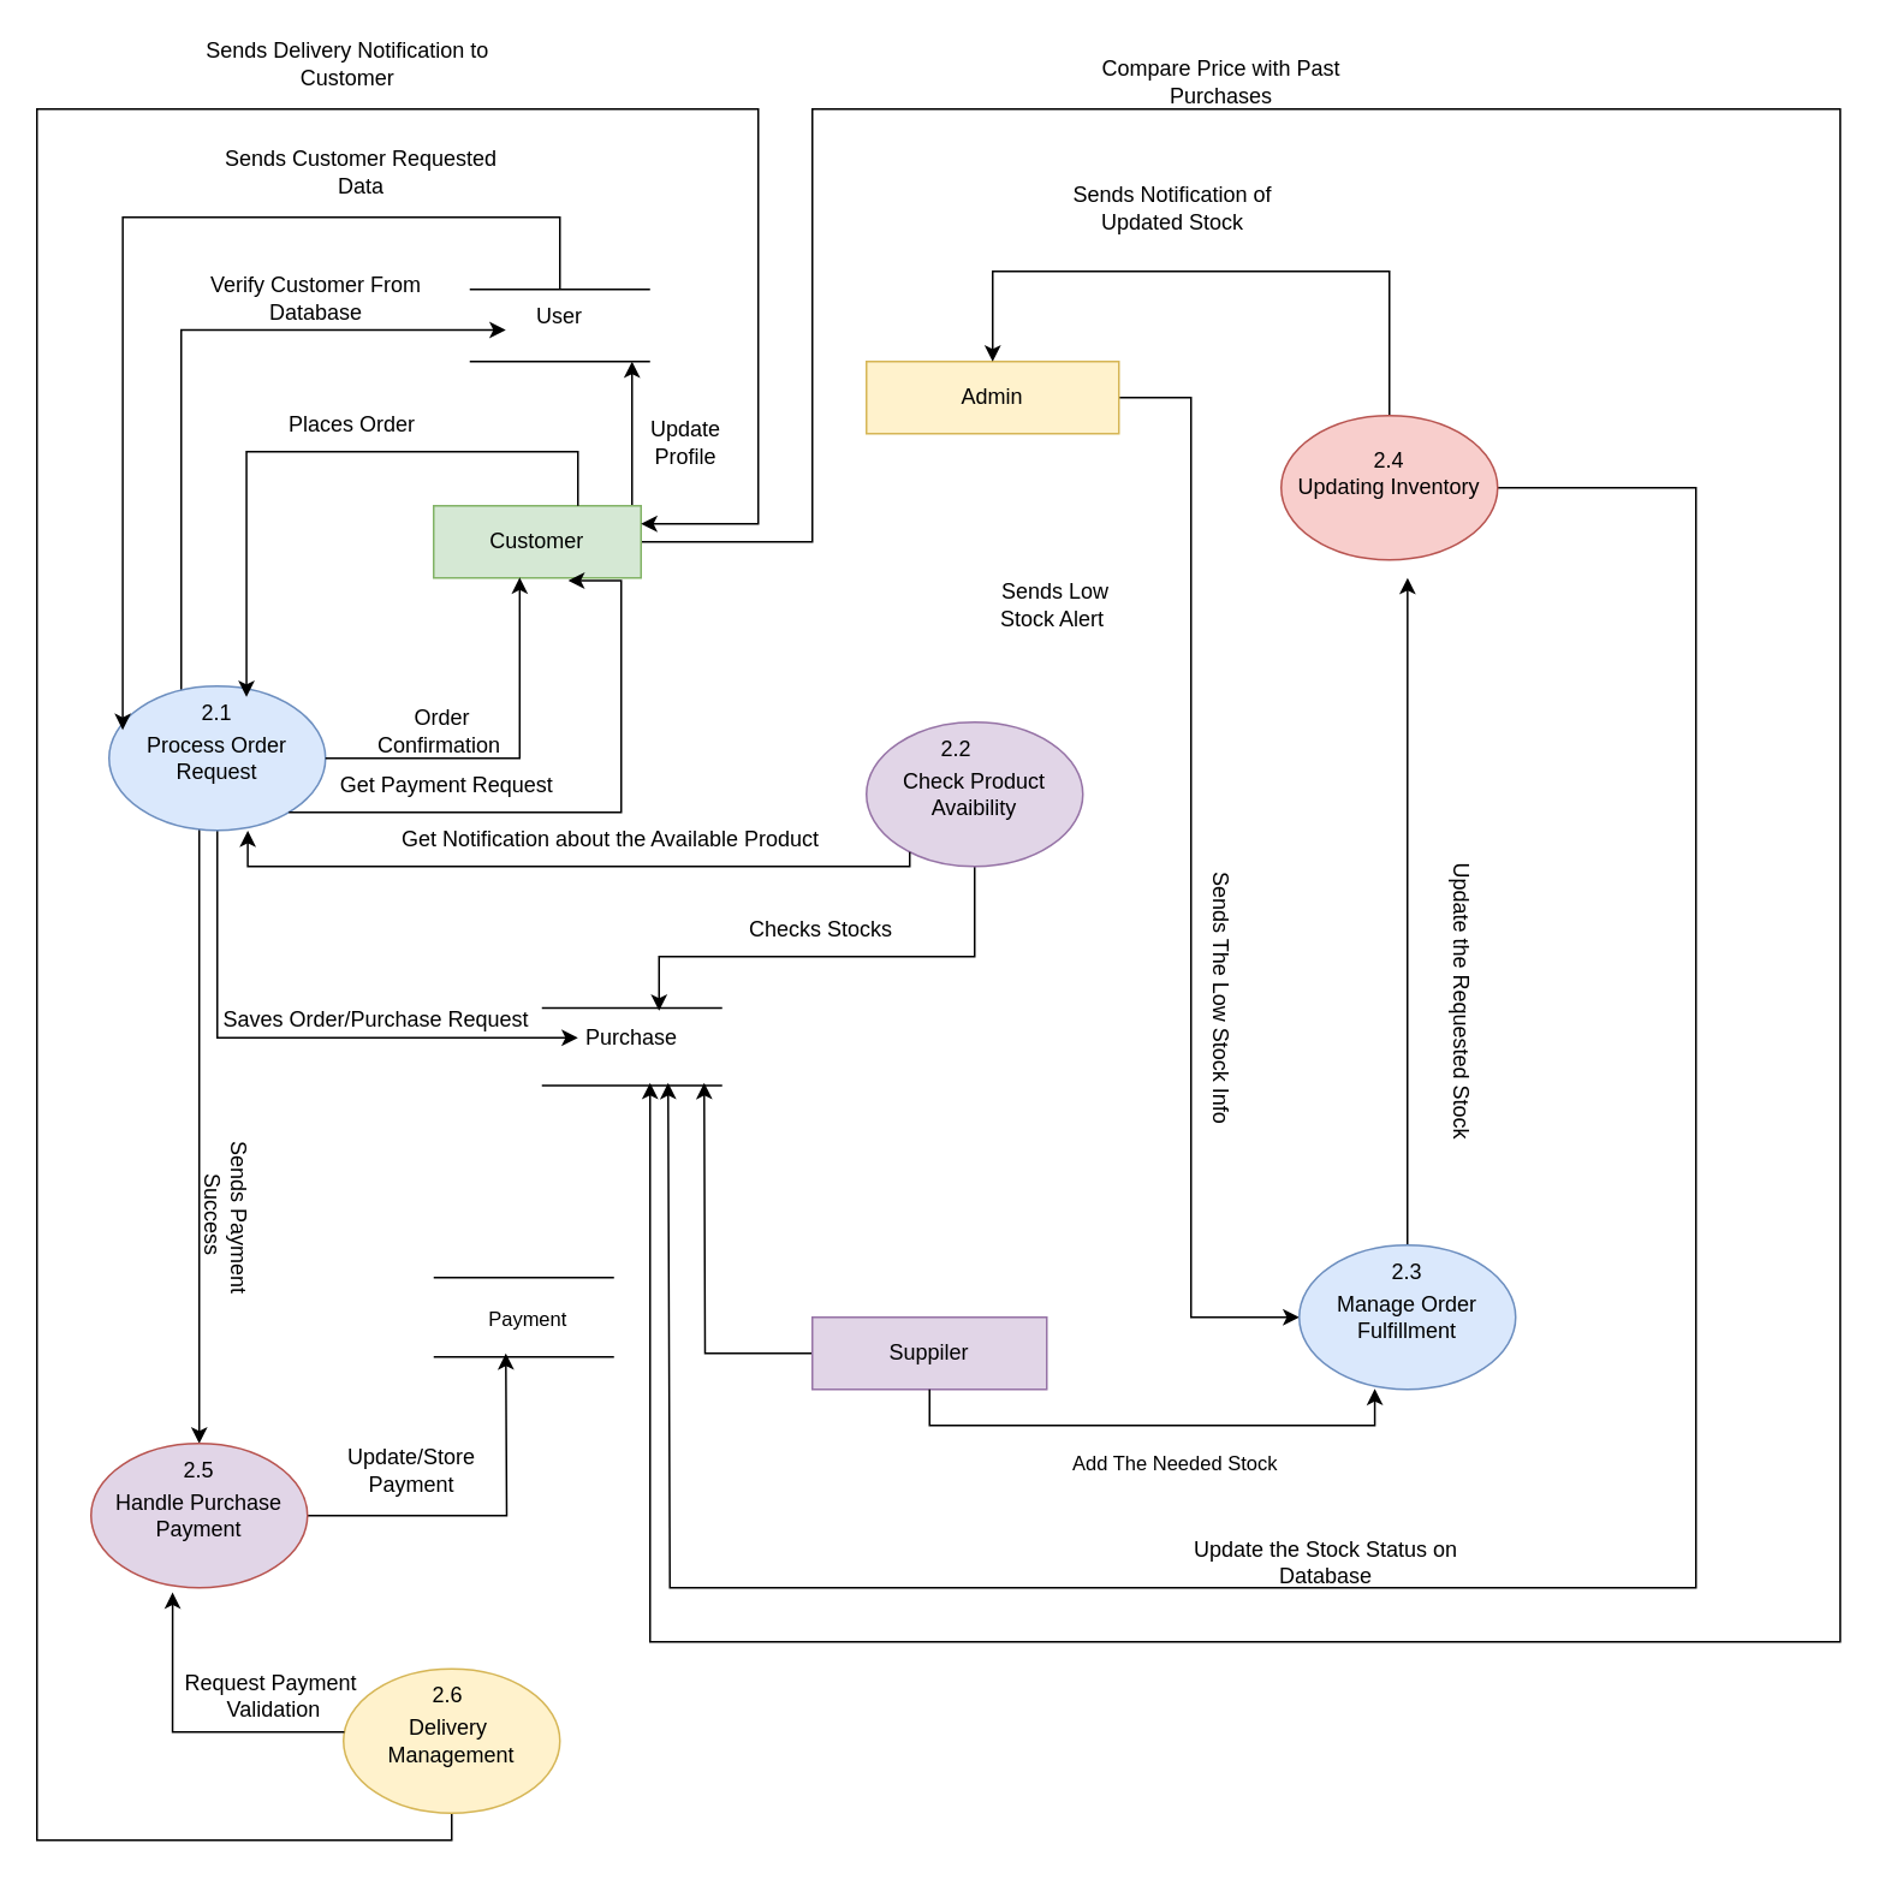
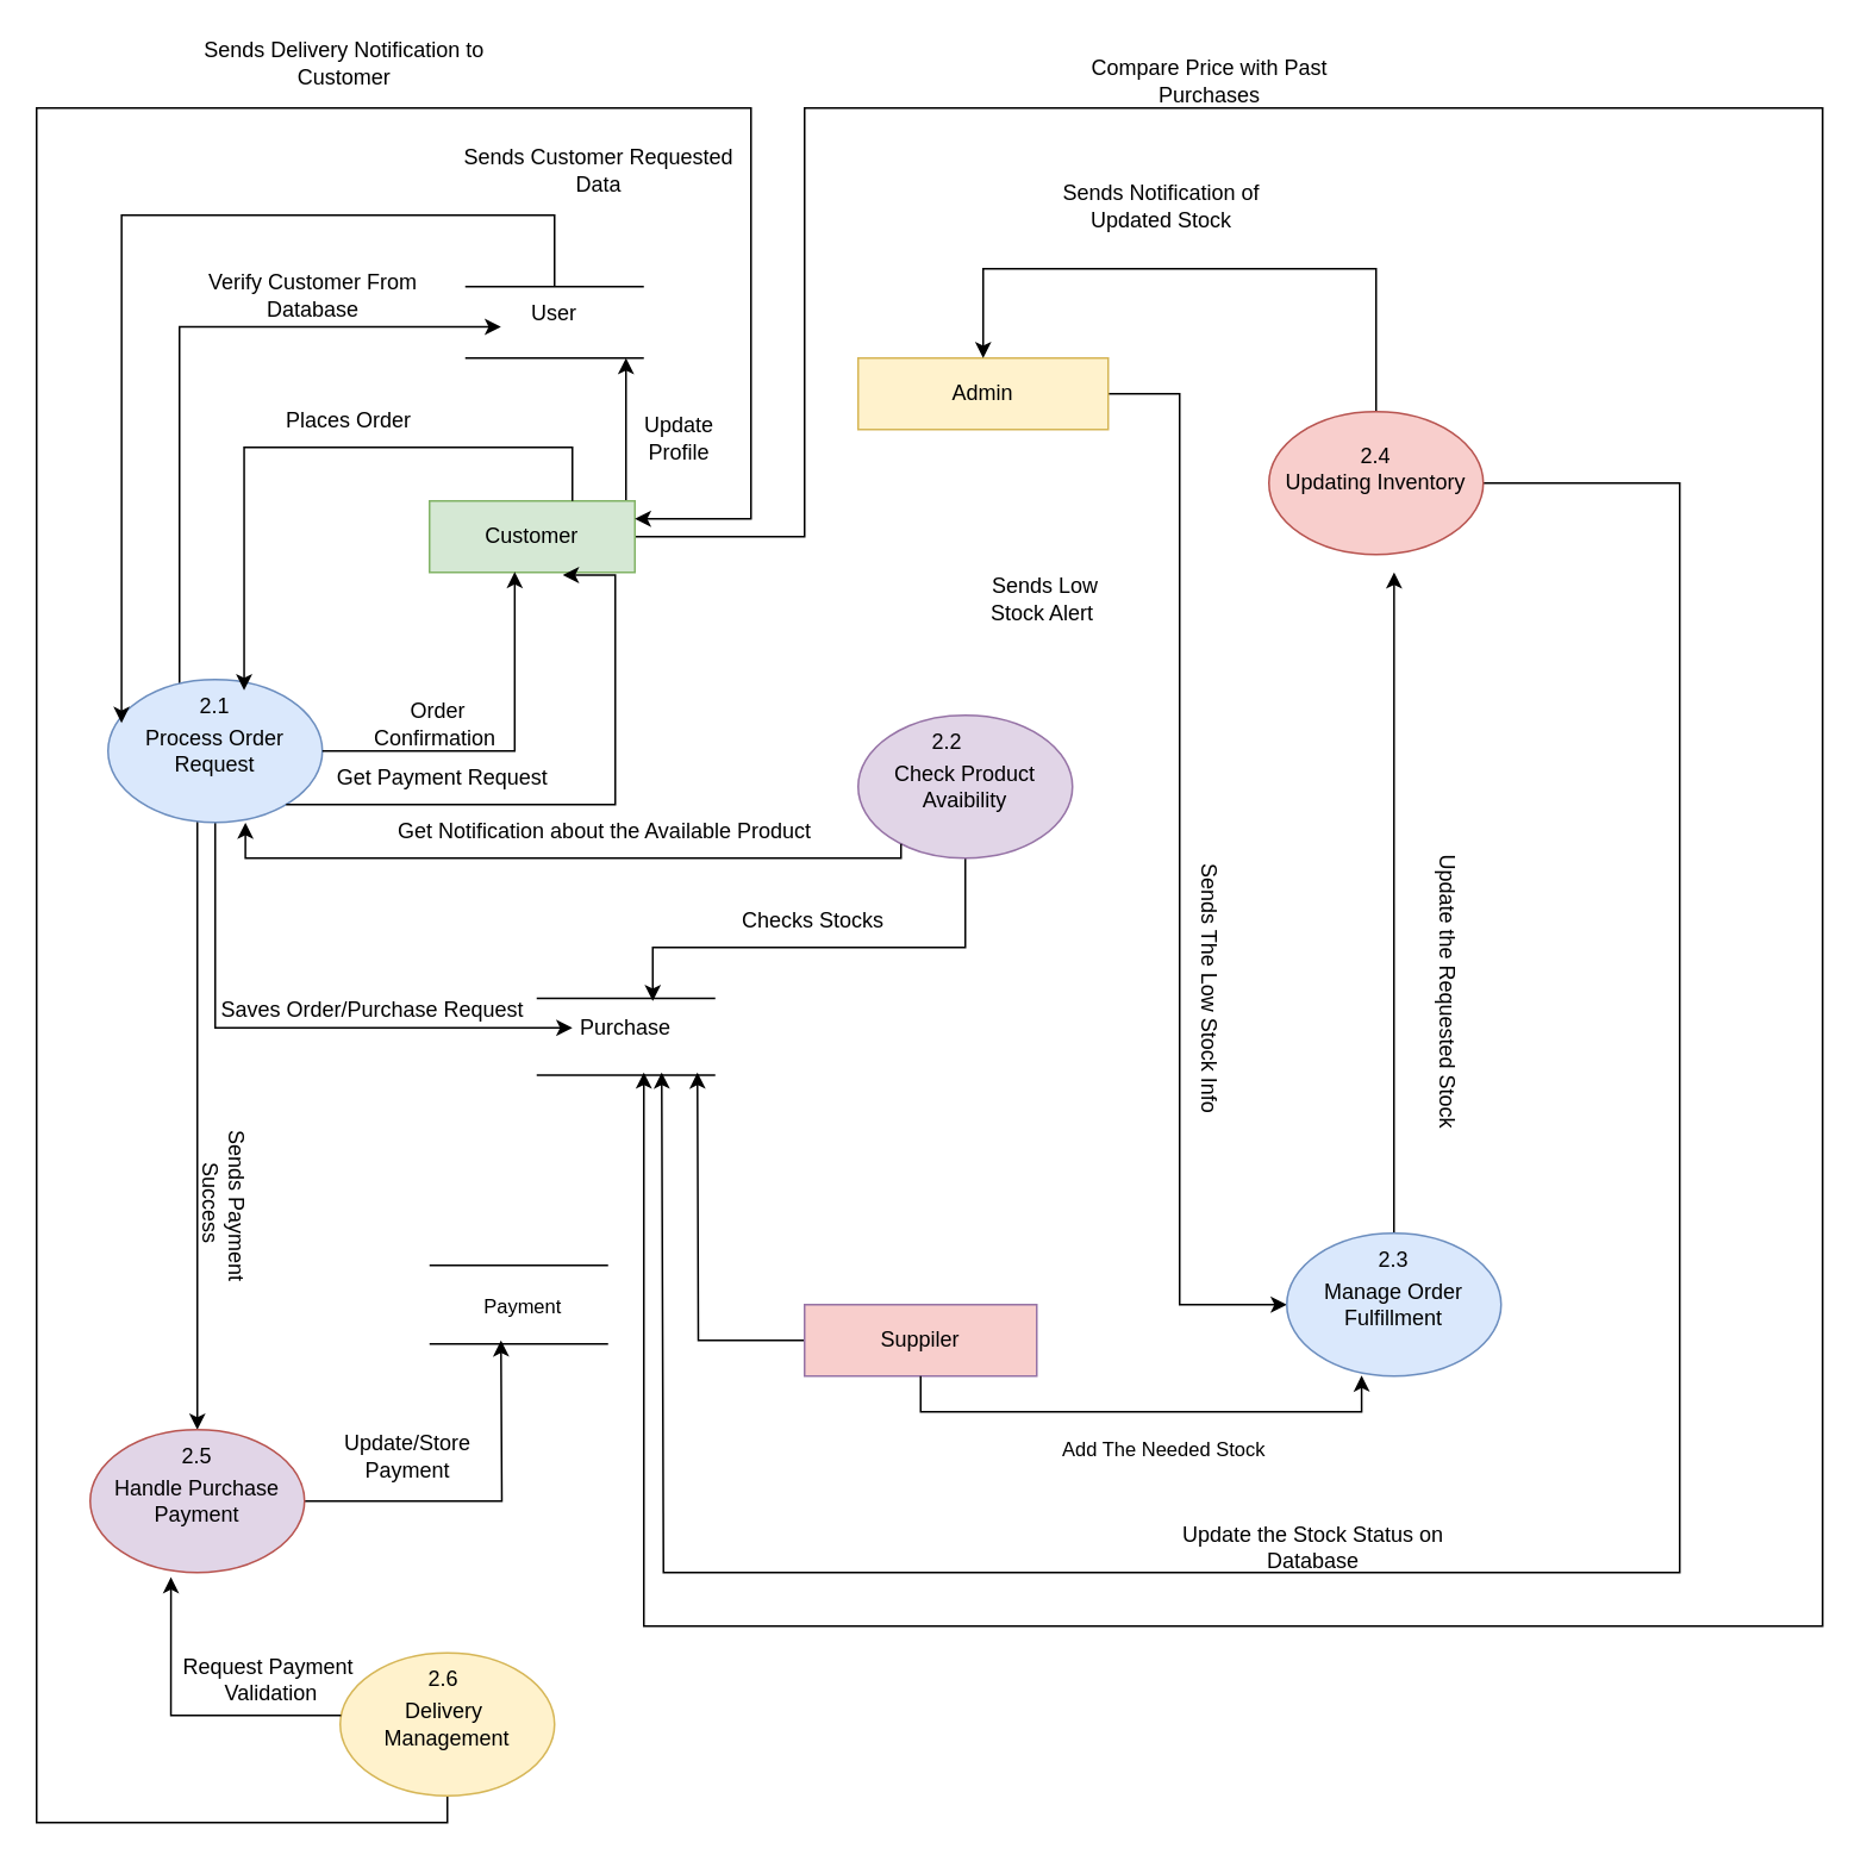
  <mxCell id="0" />
  <mxCell id="1" parent="0" />
  <mxCell id="2" style="edgeStyle=orthogonalEdgeStyle;rounded=0;orthogonalLoop=1;jettySize=auto;html=1;" edge="1" parent="1" source="4"><mxGeometry relative="1" as="geometry"><mxPoint x="360" y="600" as="targetPoint" /><Array as="points"><mxPoint x="450" y="300" /><mxPoint x="450" y="60" /><mxPoint x="1020" y="60" /><mxPoint x="1020" y="910" /><mxPoint x="360" y="910" /></Array></mxGeometry></mxCell>
  <mxCell id="3" style="edgeStyle=orthogonalEdgeStyle;rounded=0;orthogonalLoop=1;jettySize=auto;html=1;" edge="1" parent="1" source="4"><mxGeometry relative="1" as="geometry"><mxPoint x="350" y="200" as="targetPoint" /><Array as="points"><mxPoint x="350" y="200" /></Array></mxGeometry></mxCell>
  <mxCell id="4" value="Customer" style="rounded=0;whiteSpace=wrap;html=1;fillColor=#d5e8d4;strokeColor=#82b366;" vertex="1" parent="1"><mxGeometry x="240" y="280" width="115" height="40" as="geometry" /></mxCell>
  <mxCell id="5" style="edgeStyle=orthogonalEdgeStyle;rounded=0;orthogonalLoop=1;jettySize=auto;html=1;" edge="1" parent="1" source="6" target="25"><mxGeometry relative="1" as="geometry"><Array as="points"><mxPoint x="660" y="220" /><mxPoint x="660" y="730" /></Array></mxGeometry></mxCell>
  <mxCell id="6" value="Admin" style="rounded=0;whiteSpace=wrap;html=1;fillColor=#fff2cc;strokeColor=#d6b656;" vertex="1" parent="1"><mxGeometry x="480" y="200" width="140" height="40" as="geometry" /></mxCell>
  <mxCell id="7" style="edgeStyle=orthogonalEdgeStyle;rounded=0;orthogonalLoop=1;jettySize=auto;html=1;entryX=0.5;entryY=0;entryDx=0;entryDy=0;" edge="1" parent="1" source="9" target="6"><mxGeometry relative="1" as="geometry"><Array as="points"><mxPoint x="770" y="150" /><mxPoint x="550" y="150" /></Array></mxGeometry></mxCell>
  <mxCell id="8" style="edgeStyle=orthogonalEdgeStyle;rounded=0;orthogonalLoop=1;jettySize=auto;html=1;" edge="1" parent="1" source="9"><mxGeometry relative="1" as="geometry"><mxPoint x="370" y="600" as="targetPoint" /><Array as="points"><mxPoint x="940" y="270" /><mxPoint x="940" y="880" /><mxPoint x="371" y="880" /><mxPoint x="371" y="600" /></Array></mxGeometry></mxCell>
  <mxCell id="9" value="Updating Inventory" style="ellipse;whiteSpace=wrap;html=1;fillColor=#f8cecc;strokeColor=#b85450;" vertex="1" parent="1"><mxGeometry x="710" y="230" width="120" height="80" as="geometry" /></mxCell>
  <mxCell id="10" style="edgeStyle=orthogonalEdgeStyle;rounded=0;orthogonalLoop=1;jettySize=auto;html=1;entryX=0.75;entryY=0;entryDx=0;entryDy=0;" edge="1" parent="1" source="11" target="15"><mxGeometry relative="1" as="geometry"><Array as="points"><mxPoint x="540" y="530" /><mxPoint x="365" y="530" /></Array></mxGeometry></mxCell>
  <mxCell id="11" value="Check Product Avaibility" style="ellipse;whiteSpace=wrap;html=1;fillColor=#e1d5e7;strokeColor=#9673a6;" vertex="1" parent="1"><mxGeometry x="480" y="400" width="120" height="80" as="geometry" /></mxCell>
  <mxCell id="12" value="" style="shape=link;html=1;rounded=0;width=40;" edge="1" parent="1"><mxGeometry width="100" relative="1" as="geometry"><mxPoint x="260" y="180" as="sourcePoint" /><mxPoint x="360" y="180" as="targetPoint" /><Array as="points" /></mxGeometry></mxCell>
  <mxCell id="13" value="User" style="text;html=1;align=center;verticalAlign=middle;whiteSpace=wrap;rounded=0;" vertex="1" parent="1"><mxGeometry x="280" y="160" width="60" height="30" as="geometry" /></mxCell>
  <mxCell id="14" value="" style="shape=link;html=1;rounded=0;width=43;" edge="1" parent="1"><mxGeometry width="100" relative="1" as="geometry"><mxPoint x="300" y="580" as="sourcePoint" /><mxPoint x="400" y="580" as="targetPoint" /></mxGeometry></mxCell>
  <mxCell id="15" value="Purchase" style="text;html=1;align=center;verticalAlign=middle;whiteSpace=wrap;rounded=0;" vertex="1" parent="1"><mxGeometry x="320" y="560" width="60" height="30" as="geometry" /></mxCell>
  <mxCell id="16" value="" style="shape=link;html=1;rounded=0;width=44;" edge="1" parent="1"><mxGeometry width="100" relative="1" as="geometry"><mxPoint x="240" y="730" as="sourcePoint" /><mxPoint x="340" y="730" as="targetPoint" /></mxGeometry></mxCell>
  <mxCell id="17" value="Payment" style="edgeLabel;html=1;align=center;verticalAlign=middle;resizable=0;points=[];" vertex="1" connectable="0" parent="16"><mxGeometry x="0.056" y="4" relative="1" as="geometry"><mxPoint x="-2" y="4" as="offset" /></mxGeometry></mxCell>
  <mxCell id="18" style="edgeStyle=orthogonalEdgeStyle;rounded=0;orthogonalLoop=1;jettySize=auto;html=1;entryX=0;entryY=0.75;entryDx=0;entryDy=0;" edge="1" parent="1" source="21" target="13"><mxGeometry relative="1" as="geometry"><Array as="points"><mxPoint x="100" y="182" /></Array></mxGeometry></mxCell>
  <mxCell id="19" style="edgeStyle=orthogonalEdgeStyle;rounded=0;orthogonalLoop=1;jettySize=auto;html=1;entryX=0;entryY=0.5;entryDx=0;entryDy=0;" edge="1" parent="1" source="21" target="15"><mxGeometry relative="1" as="geometry"><Array as="points"><mxPoint x="120" y="575" /></Array></mxGeometry></mxCell>
  <mxCell id="20" style="edgeStyle=orthogonalEdgeStyle;rounded=0;orthogonalLoop=1;jettySize=auto;html=1;entryX=0.5;entryY=0;entryDx=0;entryDy=0;" edge="1" parent="1" source="21" target="23"><mxGeometry relative="1" as="geometry"><Array as="points"><mxPoint x="110" y="670" /><mxPoint x="110" y="670" /></Array></mxGeometry></mxCell>
  <mxCell id="21" value="Process Order Request" style="ellipse;whiteSpace=wrap;html=1;fillColor=#dae8fc;strokeColor=#6c8ebf;" vertex="1" parent="1"><mxGeometry x="60" y="380" width="120" height="80" as="geometry" /></mxCell>
  <mxCell id="22" style="edgeStyle=orthogonalEdgeStyle;rounded=0;orthogonalLoop=1;jettySize=auto;html=1;" edge="1" parent="1" source="23"><mxGeometry relative="1" as="geometry"><mxPoint x="280" y="750" as="targetPoint" /></mxGeometry></mxCell>
  <mxCell id="23" value="Handle Purchase Payment" style="ellipse;whiteSpace=wrap;html=1;fillColor=#e1d5e7;strokeColor=#b85450;" vertex="1" parent="1"><mxGeometry x="50" y="800" width="120" height="80" as="geometry" /></mxCell>
  <mxCell id="24" style="edgeStyle=orthogonalEdgeStyle;rounded=0;orthogonalLoop=1;jettySize=auto;html=1;exitX=0.5;exitY=0;exitDx=0;exitDy=0;" edge="1" parent="1" source="25"><mxGeometry relative="1" as="geometry"><mxPoint x="780.077" y="320" as="targetPoint" /></mxGeometry></mxCell>
  <mxCell id="25" value="Manage Order Fulfillment" style="ellipse;whiteSpace=wrap;html=1;fillColor=#dae8fc;strokeColor=#6c8ebf;" vertex="1" parent="1"><mxGeometry x="720" y="690" width="120" height="80" as="geometry" /></mxCell>
  <mxCell id="26" value="Compare Price with Past Purchases" style="text;html=1;align=center;verticalAlign=middle;whiteSpace=wrap;rounded=0;" vertex="1" parent="1"><mxGeometry x="601.5" y="30" width="150" height="30" as="geometry" /></mxCell>
  <mxCell id="27" style="edgeStyle=orthogonalEdgeStyle;rounded=0;orthogonalLoop=1;jettySize=auto;html=1;entryX=0.063;entryY=0.304;entryDx=0;entryDy=0;entryPerimeter=0;" edge="1" parent="1" source="13" target="21"><mxGeometry relative="1" as="geometry"><Array as="points"><mxPoint x="310" y="120" /><mxPoint x="68" y="120" /></Array></mxGeometry></mxCell>
- <mxCell id="28" value="Sends Customer Requested Data" style="text;html=1;align=center;verticalAlign=middle;whiteSpace=wrap;rounded=0;" vertex="1" parent="1"><mxGeometry x="110" y="80" width="180" height="30" as="geometry" /></mxCell>
+ <mxCell id="28" value="Sends Customer Requested Data" style="text;html=1;align=center;verticalAlign=middle;whiteSpace=wrap;rounded=0;" vertex="1" parent="1"><mxGeometry x="245" y="80" width="180" height="30" as="geometry" /></mxCell>
  <mxCell id="29" value="Verify Customer From Database" style="text;html=1;align=center;verticalAlign=middle;whiteSpace=wrap;rounded=0;" vertex="1" parent="1"><mxGeometry x="110" y="150" width="130" height="30" as="geometry" /></mxCell>
  <mxCell id="30" style="edgeStyle=orthogonalEdgeStyle;rounded=0;orthogonalLoop=1;jettySize=auto;html=1;entryX=0.635;entryY=0.075;entryDx=0;entryDy=0;entryPerimeter=0;" edge="1" parent="1" source="4" target="21"><mxGeometry relative="1" as="geometry"><Array as="points"><mxPoint x="320" y="250" /><mxPoint x="136" y="250" /></Array></mxGeometry></mxCell>
  <mxCell id="31" value="Places Order" style="text;html=1;align=center;verticalAlign=middle;whiteSpace=wrap;rounded=0;" vertex="1" parent="1"><mxGeometry x="140" y="220" width="110" height="30" as="geometry" /></mxCell>
  <mxCell id="32" style="edgeStyle=orthogonalEdgeStyle;rounded=0;orthogonalLoop=1;jettySize=auto;html=1;entryX=0.415;entryY=0.993;entryDx=0;entryDy=0;entryPerimeter=0;" edge="1" parent="1" source="21" target="4"><mxGeometry relative="1" as="geometry" /></mxCell>
  <mxCell id="33" value="Order Confirmation&amp;nbsp;" style="text;html=1;align=center;verticalAlign=middle;whiteSpace=wrap;rounded=0;" vertex="1" parent="1"><mxGeometry x="215" y="390" width="60" height="30" as="geometry" /></mxCell>
  <mxCell id="34" value="Update Profile" style="text;html=1;align=center;verticalAlign=middle;whiteSpace=wrap;rounded=0;" vertex="1" parent="1"><mxGeometry x="350" y="230" width="60" height="30" as="geometry" /></mxCell>
  <mxCell id="35" style="edgeStyle=orthogonalEdgeStyle;rounded=0;orthogonalLoop=1;jettySize=auto;html=1;entryX=1;entryY=0.25;entryDx=0;entryDy=0;" edge="1" parent="1" source="36" target="4"><mxGeometry relative="1" as="geometry"><Array as="points"><mxPoint x="250" y="1020" /><mxPoint x="20" y="1020" /><mxPoint x="20" y="60" /><mxPoint x="420" y="60" /><mxPoint x="420" y="290" /></Array></mxGeometry></mxCell>
  <mxCell id="36" value="Delivery&amp;nbsp;&lt;div&gt;Management&lt;/div&gt;" style="ellipse;whiteSpace=wrap;html=1;fillColor=#fff2cc;strokeColor=#d6b656;" vertex="1" parent="1"><mxGeometry x="190" y="925" width="120" height="80" as="geometry" /></mxCell>
  <mxCell id="37" value="Sends Delivery Notification to Customer" style="text;html=1;align=center;verticalAlign=middle;whiteSpace=wrap;rounded=0;" vertex="1" parent="1"><mxGeometry x="110" y="20" width="165" height="30" as="geometry" /></mxCell>
  <mxCell id="38" value="Saves Order/Purchase Request&amp;nbsp;" style="text;html=1;align=center;verticalAlign=middle;whiteSpace=wrap;rounded=0;" vertex="1" parent="1"><mxGeometry x="110" y="550" width="200" height="30" as="geometry" /></mxCell>
  <mxCell id="39" style="edgeStyle=orthogonalEdgeStyle;rounded=0;orthogonalLoop=1;jettySize=auto;html=1;entryX=0.649;entryY=1.037;entryDx=0;entryDy=0;entryPerimeter=0;" edge="1" parent="1" source="21" target="4"><mxGeometry relative="1" as="geometry"><Array as="points"><mxPoint x="344" y="450" /></Array></mxGeometry></mxCell>
  <mxCell id="40" value="Get Payment Request" style="text;html=1;align=center;verticalAlign=middle;whiteSpace=wrap;rounded=0;" vertex="1" parent="1"><mxGeometry x="185" y="420" width="125" height="30" as="geometry" /></mxCell>
  <mxCell id="41" value="Sends Payment Success&amp;nbsp;" style="text;html=1;align=center;verticalAlign=middle;whiteSpace=wrap;rounded=0;rotation=90;" vertex="1" parent="1"><mxGeometry x="60" y="660" width="130" height="30" as="geometry" /></mxCell>
  <mxCell id="42" style="edgeStyle=orthogonalEdgeStyle;rounded=0;orthogonalLoop=1;jettySize=auto;html=1;entryX=0.377;entryY=1.032;entryDx=0;entryDy=0;entryPerimeter=0;" edge="1" parent="1" source="36" target="23"><mxGeometry relative="1" as="geometry"><Array as="points"><mxPoint x="95" y="960" /></Array></mxGeometry></mxCell>
  <mxCell id="43" value="Request Payment&lt;div&gt;&amp;nbsp;Validation&lt;/div&gt;" style="text;html=1;align=center;verticalAlign=middle;whiteSpace=wrap;rounded=0;rotation=0;" vertex="1" parent="1"><mxGeometry x="70" y="925" width="160" height="30" as="geometry" /></mxCell>
  <mxCell id="44" style="edgeStyle=orthogonalEdgeStyle;rounded=0;orthogonalLoop=1;jettySize=auto;html=1;entryX=0.641;entryY=1.002;entryDx=0;entryDy=0;entryPerimeter=0;exitX=0.2;exitY=0.9;exitDx=0;exitDy=0;exitPerimeter=0;" edge="1" parent="1" source="11" target="21"><mxGeometry relative="1" as="geometry"><Array as="points"><mxPoint x="504" y="480" /><mxPoint x="137" y="480" /></Array></mxGeometry></mxCell>
  <mxCell id="45" value="Get Notification about the Available Product&amp;nbsp;" style="text;html=1;align=center;verticalAlign=middle;whiteSpace=wrap;rounded=0;" vertex="1" parent="1"><mxGeometry x="215" y="450" width="250" height="30" as="geometry" /></mxCell>
  <mxCell id="46" value="Checks Stocks" style="text;html=1;align=center;verticalAlign=middle;whiteSpace=wrap;rounded=0;" vertex="1" parent="1"><mxGeometry x="390" y="500" width="130" height="30" as="geometry" /></mxCell>
  <mxCell id="47" value="Update/Store Payment" style="text;html=1;align=center;verticalAlign=middle;whiteSpace=wrap;rounded=0;" vertex="1" parent="1"><mxGeometry x="198" y="800" width="60" height="30" as="geometry" /></mxCell>
  <mxCell id="48" value="Sends Low Stock Alert&amp;nbsp;" style="text;html=1;align=center;verticalAlign=middle;whiteSpace=wrap;rounded=0;" vertex="1" parent="1"><mxGeometry x="540" y="320" width="90" height="30" as="geometry" /></mxCell>
  <mxCell id="49" value="Sends Notification of Updated Stock" style="text;html=1;align=center;verticalAlign=middle;whiteSpace=wrap;rounded=0;" vertex="1" parent="1"><mxGeometry x="580" y="100" width="140" height="30" as="geometry" /></mxCell>
  <mxCell id="50" style="edgeStyle=orthogonalEdgeStyle;rounded=0;orthogonalLoop=1;jettySize=auto;html=1;" edge="1" parent="1" source="51"><mxGeometry relative="1" as="geometry"><mxPoint x="390" y="600" as="targetPoint" /></mxGeometry></mxCell>
- <mxCell id="51" value="Suppiler" style="rounded=0;whiteSpace=wrap;html=1;fillColor=#e1d5e7;strokeColor=#9673a6;" vertex="1" parent="1"><mxGeometry x="450" y="730" width="130" height="40" as="geometry" /></mxCell>
+ <mxCell id="51" value="Suppiler" style="rounded=0;whiteSpace=wrap;html=1;fillColor=#f8cecc;strokeColor=#9673a6;" vertex="1" parent="1"><mxGeometry x="450" y="730" width="130" height="40" as="geometry" /></mxCell>
  <mxCell id="52" style="edgeStyle=orthogonalEdgeStyle;rounded=0;orthogonalLoop=1;jettySize=auto;html=1;entryX=0.349;entryY=0.996;entryDx=0;entryDy=0;entryPerimeter=0;" edge="1" parent="1" source="51" target="25"><mxGeometry relative="1" as="geometry"><Array as="points"><mxPoint x="515" y="790" /><mxPoint x="762" y="790" /></Array></mxGeometry></mxCell>
  <mxCell id="53" value="Add The Needed Stock" style="edgeLabel;html=1;align=center;verticalAlign=middle;resizable=0;points=[];" vertex="1" connectable="0" parent="52"><mxGeometry x="0.079" relative="1" as="geometry"><mxPoint y="20" as="offset" /></mxGeometry></mxCell>
  <mxCell id="54" value="Sends The Low Stock Info&amp;nbsp;" style="text;html=1;align=center;verticalAlign=middle;whiteSpace=wrap;rounded=0;rotation=90;" vertex="1" parent="1"><mxGeometry x="600" y="540" width="153" height="30" as="geometry" /></mxCell>
  <mxCell id="55" value="Update the Requested Stock" style="text;html=1;align=center;verticalAlign=middle;whiteSpace=wrap;rounded=0;rotation=90;" vertex="1" parent="1"><mxGeometry x="730" y="540" width="160" height="30" as="geometry" /></mxCell>
  <mxCell id="56" value="Update the Stock Status on Database" style="text;html=1;align=center;verticalAlign=middle;whiteSpace=wrap;rounded=0;" vertex="1" parent="1"><mxGeometry x="650" y="851" width="170" height="29" as="geometry" /></mxCell>
  <mxCell id="57" value="2.1" style="text;html=1;align=center;verticalAlign=middle;whiteSpace=wrap;rounded=0;" vertex="1" parent="1"><mxGeometry x="90" y="380" width="60" height="30" as="geometry" /></mxCell>
  <mxCell id="58" value="2.2" style="text;html=1;align=center;verticalAlign=middle;whiteSpace=wrap;rounded=0;" vertex="1" parent="1"><mxGeometry x="500" y="400" width="60" height="30" as="geometry" /></mxCell>
  <mxCell id="59" value="2.3" style="text;html=1;align=center;verticalAlign=middle;whiteSpace=wrap;rounded=0;" vertex="1" parent="1"><mxGeometry x="750" y="690" width="60" height="30" as="geometry" /></mxCell>
  <mxCell id="60" value="2.4" style="text;html=1;align=center;verticalAlign=middle;whiteSpace=wrap;rounded=0;" vertex="1" parent="1"><mxGeometry x="740" y="240" width="60" height="30" as="geometry" /></mxCell>
  <mxCell id="61" value="2.5" style="text;html=1;align=center;verticalAlign=middle;whiteSpace=wrap;rounded=0;" vertex="1" parent="1"><mxGeometry x="80" y="800" width="60" height="30" as="geometry" /></mxCell>
  <mxCell id="62" value="2.6" style="text;html=1;align=center;verticalAlign=middle;whiteSpace=wrap;rounded=0;" vertex="1" parent="1"><mxGeometry x="217.5" y="925" width="60" height="30" as="geometry" /></mxCell>
